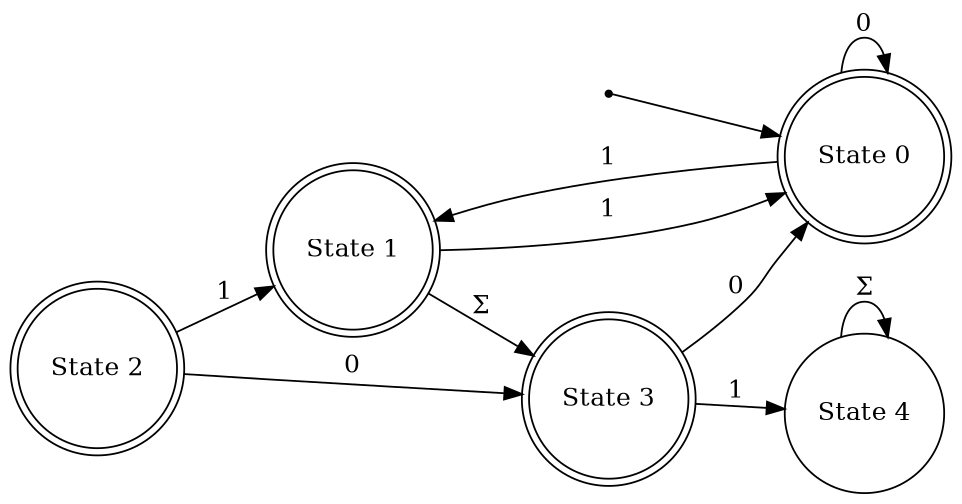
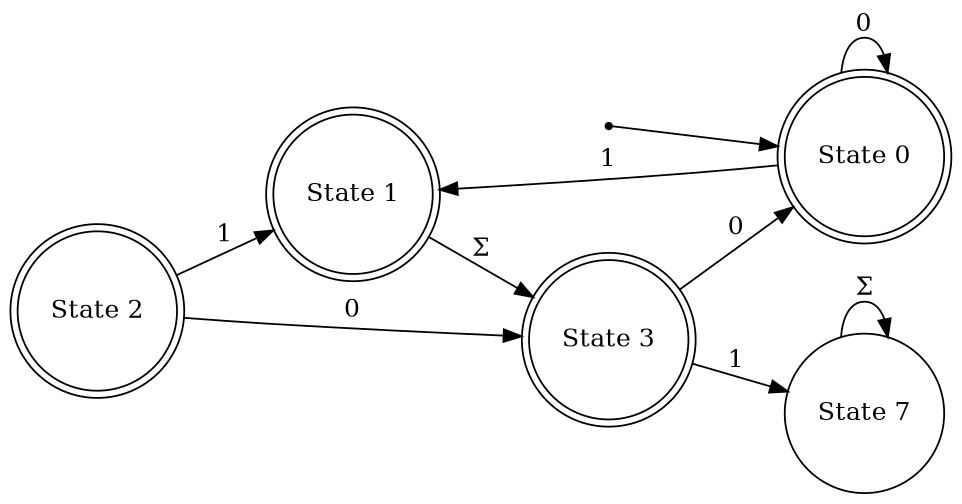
  digraph {
    rankdir=LR
    node [shape=doublecircle]
    "State 2"
    "State 1"
    "State 3"
    "State 0"
-   "State 4" [shape=circle]
+   "State 4" [shape=circle label="State 7"]
    start [shape=point]
    "State 2" -> "State 1" [label=1]
    "State 2" -> "State 3" [label=0]
    "State 1" -> "State 3" [label="Σ"]
-   "State 1" -> "State 0" [label=1]
    "State 3" -> "State 0" [label=0]
    "State 3" -> "State 4" [label=1]
    "State 0" -> "State 1" [label=1]
    "State 0" -> "State 0" [label=0]
    "State 4" -> "State 4" [label="Σ"]
    start -> "State 0"
  }
